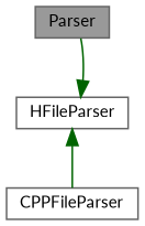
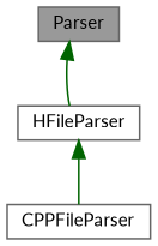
  digraph {
    fontname=Lato
    node [color=gray40 fillcolor=white fontname=Lato fontsize=10 shape=box style=filled]
    edge [color=darkgreen dir=back fontname=Lato fontsize=10 labelfontname=Helvetica labelfontsize=10 style=solid]
    n1 [fillcolor=grey60 fontcolor=black height=0.2 label=Parser width=0.4]
    n2 [height=0.2 label=HFileParser width=0.4]
    n3 [height=0.2 label=CPPFileParser width=0.4]
-   n2 -> n1
+   n1 -> n2
    n2 -> n3
  }
